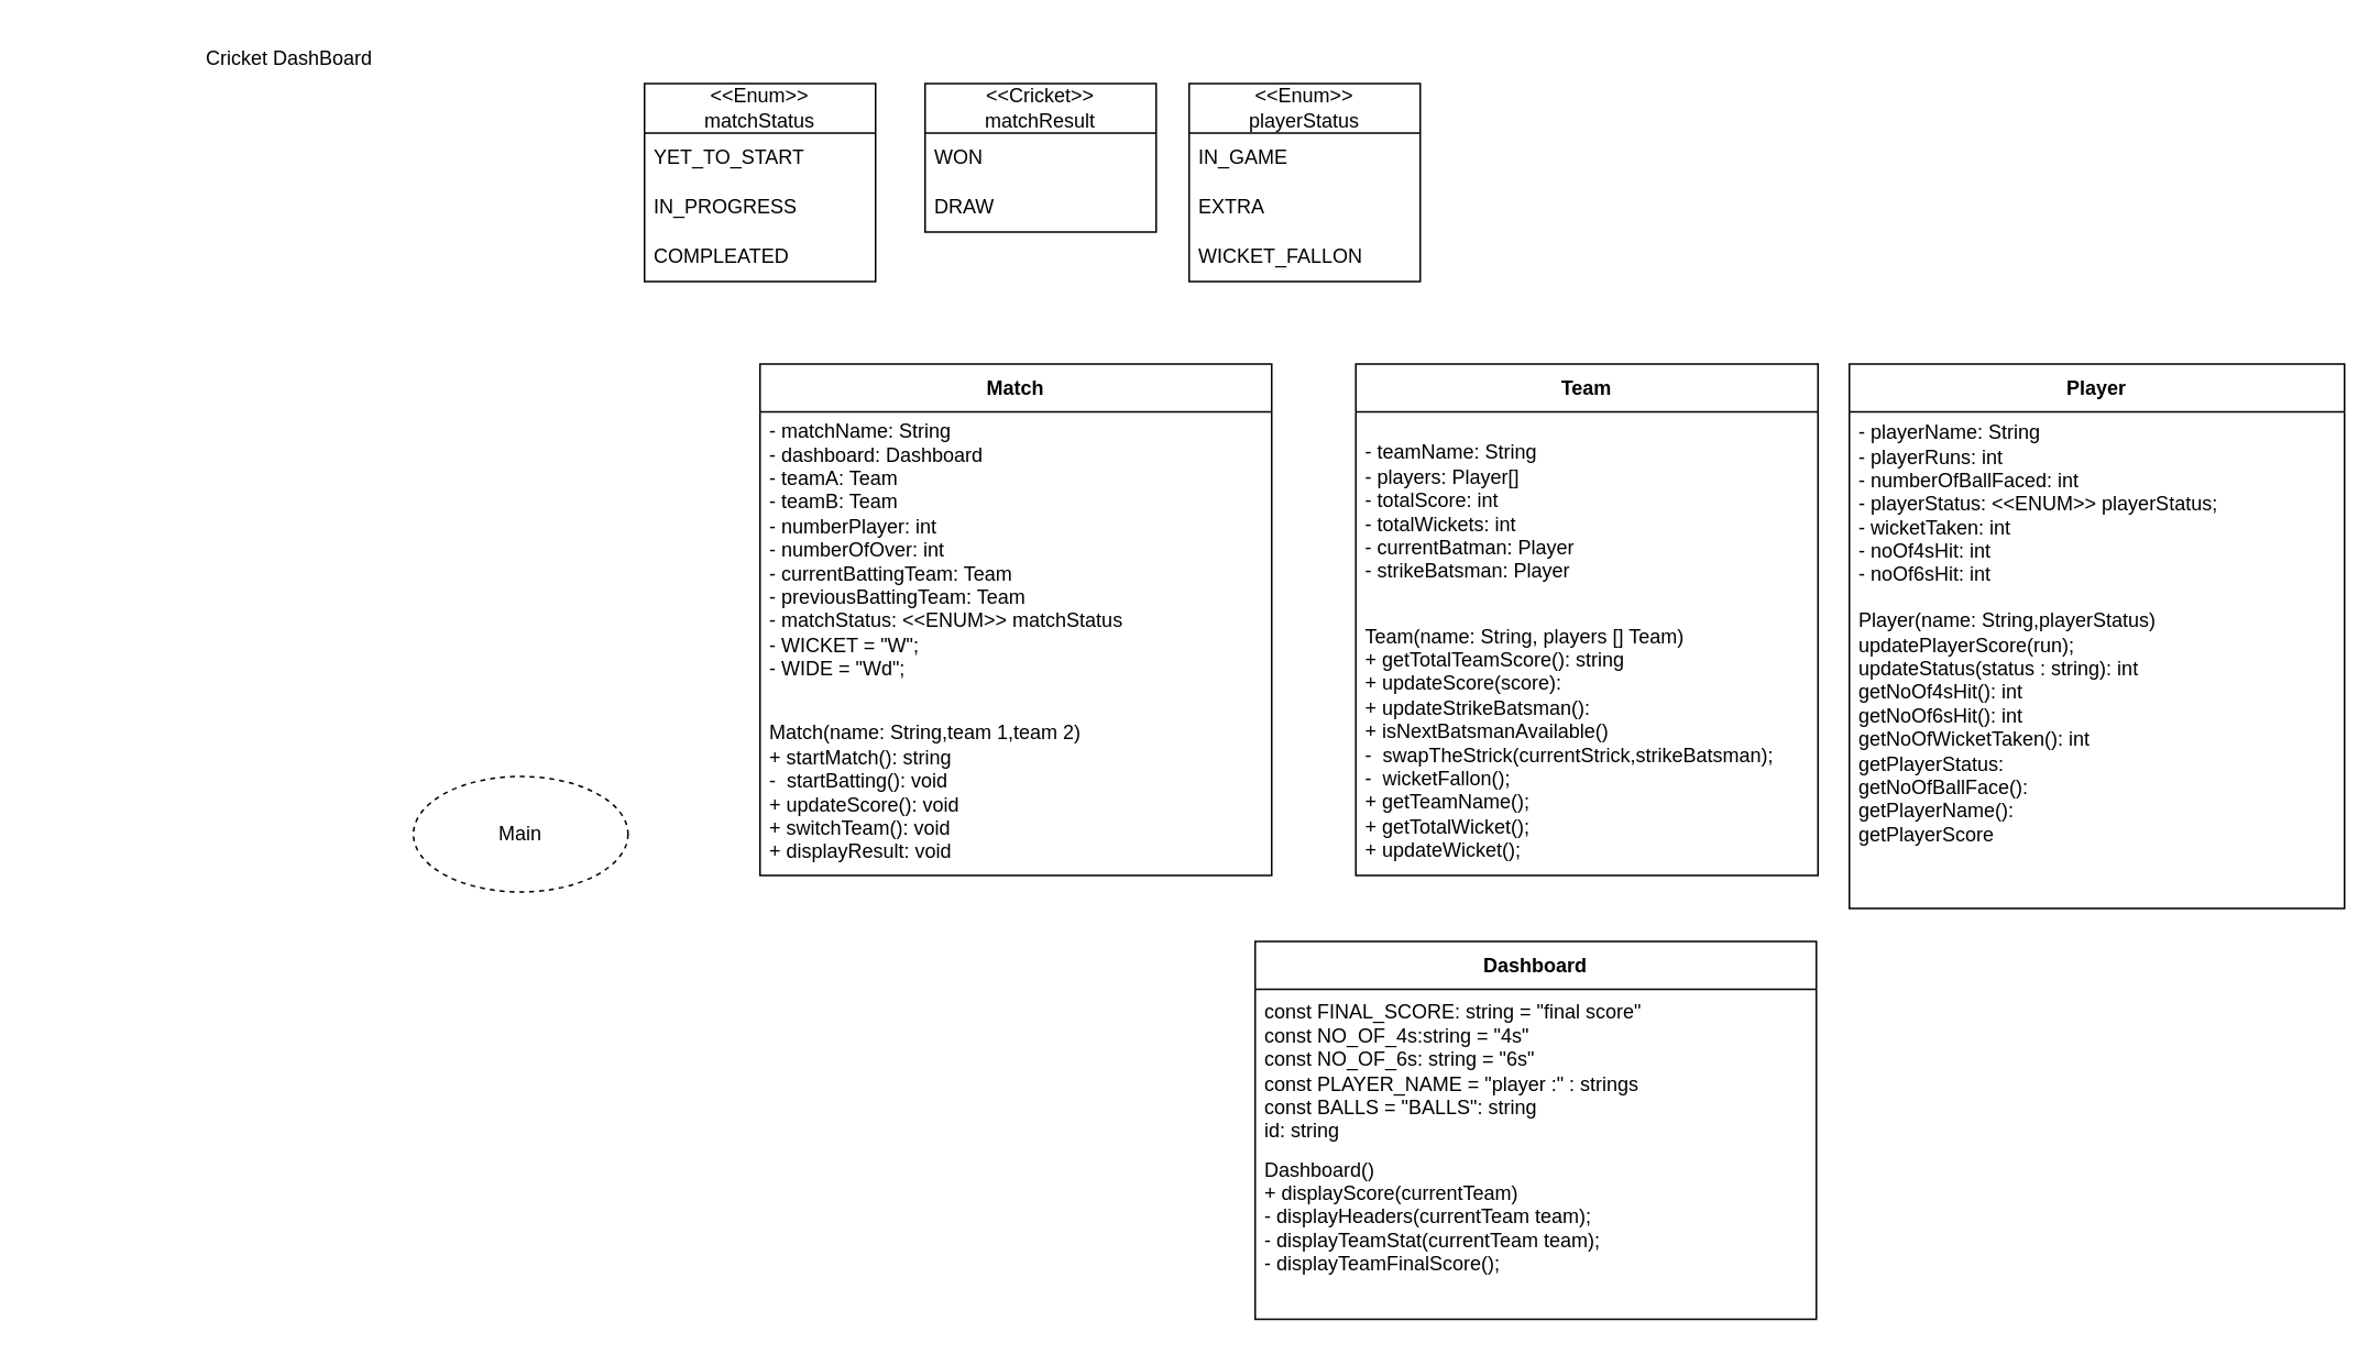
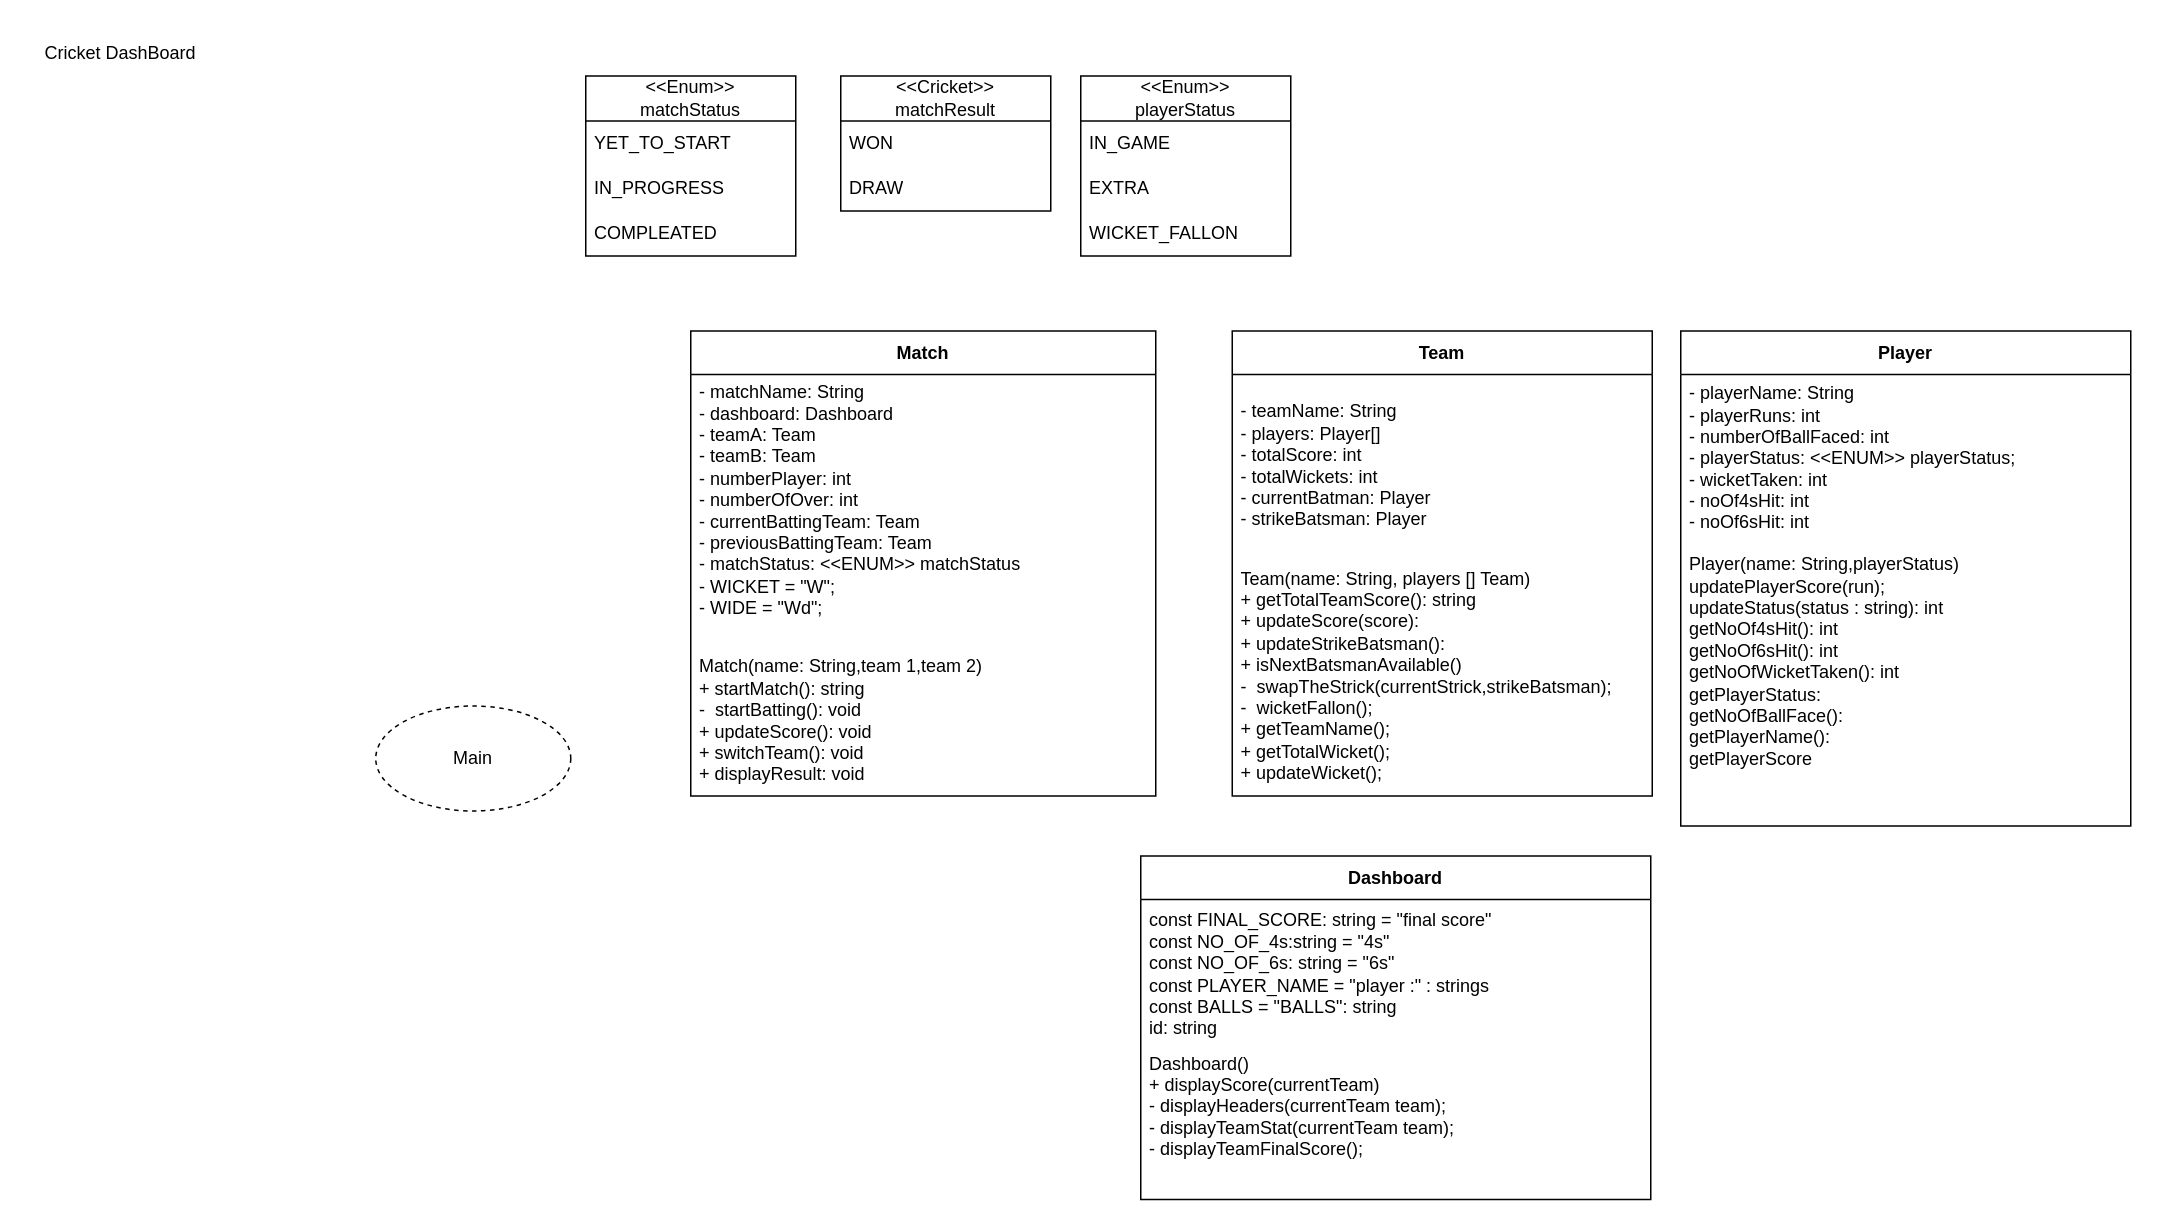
  <mxCell id="0" />
  <mxCell id="1" parent="0" />
- <mxCell id="2" value="Cricket DashBoard" style="text;html=1;strokeColor=none;fillColor=none;align=center;verticalAlign=middle;whiteSpace=wrap;rounded=0;" vertex="1" parent="1"><mxGeometry x="115" y="20" width="120" height="30" as="geometry" /></mxCell>
+ <mxCell id="2" value="Cricket DashBoard" style="text;html=1;strokeColor=none;fillColor=none;align=center;verticalAlign=middle;whiteSpace=wrap;rounded=0;" vertex="1" parent="1"><mxGeometry x="20" y="20" width="120" height="30" as="geometry" /></mxCell>
  <mxCell id="3" value="&lt;div&gt;&amp;lt;&amp;lt;Enum&amp;gt;&amp;gt;&lt;/div&gt;&lt;div&gt;matchStatus&lt;br&gt;&lt;/div&gt;" style="swimlane;fontStyle=0;childLayout=stackLayout;horizontal=1;startSize=30;horizontalStack=0;resizeParent=1;resizeParentMax=0;resizeLast=0;collapsible=1;marginBottom=0;whiteSpace=wrap;html=1;" vertex="1" parent="1"><mxGeometry x="390" y="50" width="140" height="120" as="geometry" /></mxCell>
  <mxCell id="4" value="YET_TO_START" style="text;strokeColor=none;fillColor=none;align=left;verticalAlign=middle;spacingLeft=4;spacingRight=4;overflow=hidden;points=[[0,0.5],[1,0.5]];portConstraint=eastwest;rotatable=0;whiteSpace=wrap;html=1;" vertex="1" parent="3"><mxGeometry y="30" width="140" height="30" as="geometry" /></mxCell>
  <mxCell id="5" value="IN_PROGRESS" style="text;strokeColor=none;fillColor=none;align=left;verticalAlign=middle;spacingLeft=4;spacingRight=4;overflow=hidden;points=[[0,0.5],[1,0.5]];portConstraint=eastwest;rotatable=0;whiteSpace=wrap;html=1;" vertex="1" parent="3"><mxGeometry y="60" width="140" height="30" as="geometry" /></mxCell>
  <mxCell id="6" value="COMPLEATED" style="text;strokeColor=none;fillColor=none;align=left;verticalAlign=middle;spacingLeft=4;spacingRight=4;overflow=hidden;points=[[0,0.5],[1,0.5]];portConstraint=eastwest;rotatable=0;whiteSpace=wrap;html=1;" vertex="1" parent="3"><mxGeometry y="90" width="140" height="30" as="geometry" /></mxCell>
  <mxCell id="7" value="&lt;div&gt;&amp;lt;&amp;lt;Cricket&amp;gt;&amp;gt;&lt;/div&gt;&lt;div&gt;matchResult&lt;br&gt;&lt;/div&gt;" style="swimlane;fontStyle=0;childLayout=stackLayout;horizontal=1;startSize=30;horizontalStack=0;resizeParent=1;resizeParentMax=0;resizeLast=0;collapsible=1;marginBottom=0;whiteSpace=wrap;html=1;" vertex="1" parent="1"><mxGeometry x="560" y="50" width="140" height="90" as="geometry" /></mxCell>
  <mxCell id="8" value="WON" style="text;strokeColor=none;fillColor=none;align=left;verticalAlign=middle;spacingLeft=4;spacingRight=4;overflow=hidden;points=[[0,0.5],[1,0.5]];portConstraint=eastwest;rotatable=0;whiteSpace=wrap;html=1;" vertex="1" parent="7"><mxGeometry y="30" width="140" height="30" as="geometry" /></mxCell>
  <mxCell id="9" value="&lt;div&gt;DRAW&lt;/div&gt;" style="text;strokeColor=none;fillColor=none;align=left;verticalAlign=middle;spacingLeft=4;spacingRight=4;overflow=hidden;points=[[0,0.5],[1,0.5]];portConstraint=eastwest;rotatable=0;whiteSpace=wrap;html=1;" vertex="1" parent="7"><mxGeometry y="60" width="140" height="30" as="geometry" /></mxCell>
  <mxCell id="10" value="Main" style="ellipse;html=1;whiteSpace=wrap;dashed=1;" vertex="1" parent="1"><mxGeometry x="250" y="470" width="130" height="70" as="geometry" /></mxCell>
  <mxCell id="11" value="Match" style="swimlane;fontStyle=1;align=center;verticalAlign=middle;childLayout=stackLayout;horizontal=1;startSize=29;horizontalStack=0;resizeParent=1;resizeParentMax=0;resizeLast=0;collapsible=0;marginBottom=0;html=1;whiteSpace=wrap;" vertex="1" parent="1"><mxGeometry x="460" y="220" width="310" height="310" as="geometry" /></mxCell>
  <mxCell id="12" value="&lt;div align=&quot;left&quot;&gt;&lt;div&gt;- matchName: String&lt;/div&gt;&lt;div&gt;- dashboard: Dashboard&lt;br&gt;&lt;/div&gt;- teamA: Team&lt;br&gt;- teamB: Team&lt;/div&gt;&lt;div align=&quot;left&quot;&gt;- numberPlayer: int&lt;/div&gt;&lt;div align=&quot;left&quot;&gt;- numberOfOver: int&lt;/div&gt;&lt;div align=&quot;left&quot;&gt;- currentBattingTeam: Team&lt;/div&gt;&lt;div align=&quot;left&quot;&gt;- previousBattingTeam: Team&lt;/div&gt;&lt;div align=&quot;left&quot;&gt;- matchStatus: &amp;lt;&amp;lt;ENUM&amp;gt;&amp;gt; matchStatus &lt;br&gt;&lt;/div&gt;&lt;div align=&quot;left&quot;&gt;- WICKET = &quot;W&quot;;&lt;br&gt;- WIDE = &quot;Wd&quot;;&lt;br&gt;&lt;br&gt;&lt;/div&gt;" style="text;html=1;strokeColor=none;fillColor=none;align=left;verticalAlign=middle;spacingLeft=4;spacingRight=4;overflow=hidden;rotatable=0;points=[[0,0.5],[1,0.5]];portConstraint=eastwest;whiteSpace=wrap;" vertex="1" parent="11"><mxGeometry y="29" width="310" height="181" as="geometry" /></mxCell>
  <mxCell id="13" value="&lt;div&gt;Match(name: String,team 1,team 2)&lt;/div&gt;&lt;div&gt;+ startMatch(): string&lt;/div&gt;&lt;div&gt;-&amp;nbsp; startBatting(): void&lt;br&gt;&lt;/div&gt;&lt;div&gt;+ updateScore(): void&lt;/div&gt;&lt;div&gt;+ switchTeam(): void&lt;/div&gt;&lt;div&gt;+ displayResult: void&lt;br&gt;&lt;/div&gt;" style="text;html=1;strokeColor=none;fillColor=none;align=left;verticalAlign=middle;spacingLeft=4;spacingRight=4;overflow=hidden;rotatable=0;points=[[0,0.5],[1,0.5]];portConstraint=eastwest;whiteSpace=wrap;" vertex="1" parent="11"><mxGeometry y="210" width="310" height="100" as="geometry" /></mxCell>
  <mxCell id="14" value="Team" style="swimlane;fontStyle=1;align=center;verticalAlign=middle;childLayout=stackLayout;horizontal=1;startSize=29;horizontalStack=0;resizeParent=1;resizeParentMax=0;resizeLast=0;collapsible=0;marginBottom=0;html=1;whiteSpace=wrap;" vertex="1" parent="1"><mxGeometry x="821" y="220" width="280" height="310" as="geometry" /></mxCell>
  <mxCell id="15" value="&lt;div align=&quot;left&quot;&gt;&lt;div&gt;- teamName: String &lt;br&gt;&lt;/div&gt;- players: Player[]&lt;/div&gt;&lt;div align=&quot;left&quot;&gt;- totalScore: int&lt;/div&gt;&lt;div align=&quot;left&quot;&gt;- totalWickets: int&lt;/div&gt;&lt;div align=&quot;left&quot;&gt;- currentBatman: Player&lt;/div&gt;&lt;div align=&quot;left&quot;&gt;- strikeBatsman: Player &lt;br&gt;&lt;/div&gt;" style="text;html=1;strokeColor=none;fillColor=none;align=left;verticalAlign=middle;spacingLeft=4;spacingRight=4;overflow=hidden;rotatable=0;points=[[0,0.5],[1,0.5]];portConstraint=eastwest;whiteSpace=wrap;" vertex="1" parent="14"><mxGeometry y="29" width="280" height="121" as="geometry" /></mxCell>
  <mxCell id="16" value="&lt;div&gt;Team(name: String, players [] Team)&lt;/div&gt;&lt;div&gt;+ getTotalTeamScore(): string&lt;br&gt;&lt;/div&gt;&lt;div&gt;+ updateScore(score):&lt;/div&gt;&lt;div&gt;+ updateStrikeBatsman():&lt;/div&gt;&lt;div&gt;+ isNextBatsmanAvailable()&lt;br&gt;&lt;/div&gt;&lt;div&gt;-&amp;nbsp; swapTheStrick(currentStrick,strikeBatsman);&lt;/div&gt;&lt;div&gt;-&amp;nbsp; wicketFallon();&lt;/div&gt;&lt;div&gt;+ getTeamName();&lt;/div&gt;&lt;div&gt;+ getTotalWicket();&lt;/div&gt;&lt;div&gt;+ updateWicket();&lt;br&gt;&lt;/div&gt;" style="text;html=1;strokeColor=none;fillColor=none;align=left;verticalAlign=middle;spacingLeft=4;spacingRight=4;overflow=hidden;rotatable=0;points=[[0,0.5],[1,0.5]];portConstraint=eastwest;whiteSpace=wrap;" vertex="1" parent="14"><mxGeometry y="150" width="280" height="160" as="geometry" /></mxCell>
  <mxCell id="17" value="Player" style="swimlane;fontStyle=1;align=center;verticalAlign=middle;childLayout=stackLayout;horizontal=1;startSize=29;horizontalStack=0;resizeParent=1;resizeParentMax=0;resizeLast=0;collapsible=0;marginBottom=0;html=1;whiteSpace=wrap;" vertex="1" parent="1"><mxGeometry x="1120" y="220" width="300" height="330" as="geometry" /></mxCell>
  <mxCell id="18" value="&lt;div align=&quot;left&quot;&gt;&lt;div&gt;- playerName: String &lt;br&gt;&lt;/div&gt;- playerRuns: int&lt;/div&gt;&lt;div align=&quot;left&quot;&gt;- numberOfBallFaced: int&lt;br&gt;&lt;/div&gt;&lt;div align=&quot;left&quot;&gt;- playerStatus: &amp;lt;&amp;lt;ENUM&amp;gt;&amp;gt; playerStatus;&lt;/div&gt;&lt;div align=&quot;left&quot;&gt;- wicketTaken: int&lt;/div&gt;&lt;div align=&quot;left&quot;&gt;- noOf4sHit: int&lt;/div&gt;&lt;div align=&quot;left&quot;&gt;- noOf6sHit: int&lt;br&gt;&lt;/div&gt;" style="text;html=1;strokeColor=none;fillColor=none;align=left;verticalAlign=middle;spacingLeft=4;spacingRight=4;overflow=hidden;rotatable=0;points=[[0,0.5],[1,0.5]];portConstraint=eastwest;whiteSpace=wrap;" vertex="1" parent="17"><mxGeometry y="29" width="300" height="111" as="geometry" /></mxCell>
  <mxCell id="19" value="&lt;div&gt;Player(name: String,playerStatus)&lt;/div&gt;&lt;div&gt;updatePlayerScore(run);&lt;/div&gt;&lt;div&gt;updateStatus(status : string): int&lt;br&gt;&lt;/div&gt;&lt;div&gt;getNoOf4sHit(): int&lt;br&gt;&lt;/div&gt;&lt;div&gt;getNoOf6sHit(): int&lt;br&gt;&lt;/div&gt;&lt;div&gt;getNoOfWicketTaken(): int&lt;/div&gt;&lt;div&gt;getPlayerStatus:&lt;/div&gt;&lt;div&gt;getNoOfBallFace():&lt;/div&gt;&lt;div&gt;getPlayerName():&lt;/div&gt;&lt;div&gt;getPlayerScore&lt;br&gt;&lt;/div&gt;&lt;div&gt;&lt;br&gt;&lt;/div&gt;&lt;div&gt;&lt;br&gt;&lt;/div&gt;" style="text;html=1;strokeColor=none;fillColor=none;align=left;verticalAlign=middle;spacingLeft=4;spacingRight=4;overflow=hidden;rotatable=0;points=[[0,0.5],[1,0.5]];portConstraint=eastwest;whiteSpace=wrap;" vertex="1" parent="17"><mxGeometry y="140" width="300" height="190" as="geometry" /></mxCell>
  <mxCell id="20" value="&lt;div&gt;&amp;lt;&amp;lt;Enum&amp;gt;&amp;gt;&lt;/div&gt;&lt;div&gt;playerStatus&lt;br&gt;&lt;/div&gt;" style="swimlane;fontStyle=0;childLayout=stackLayout;horizontal=1;startSize=30;horizontalStack=0;resizeParent=1;resizeParentMax=0;resizeLast=0;collapsible=1;marginBottom=0;whiteSpace=wrap;html=1;" vertex="1" parent="1"><mxGeometry x="720" y="50" width="140" height="120" as="geometry" /></mxCell>
  <mxCell id="21" value="IN_GAME" style="text;strokeColor=none;fillColor=none;align=left;verticalAlign=middle;spacingLeft=4;spacingRight=4;overflow=hidden;points=[[0,0.5],[1,0.5]];portConstraint=eastwest;rotatable=0;whiteSpace=wrap;html=1;" vertex="1" parent="20"><mxGeometry y="30" width="140" height="30" as="geometry" /></mxCell>
  <mxCell id="22" value="EXTRA" style="text;strokeColor=none;fillColor=none;align=left;verticalAlign=middle;spacingLeft=4;spacingRight=4;overflow=hidden;points=[[0,0.5],[1,0.5]];portConstraint=eastwest;rotatable=0;whiteSpace=wrap;html=1;" vertex="1" parent="20"><mxGeometry y="60" width="140" height="30" as="geometry" /></mxCell>
  <mxCell id="23" value="WICKET_FALLON" style="text;strokeColor=none;fillColor=none;align=left;verticalAlign=middle;spacingLeft=4;spacingRight=4;overflow=hidden;points=[[0,0.5],[1,0.5]];portConstraint=eastwest;rotatable=0;whiteSpace=wrap;html=1;" vertex="1" parent="20"><mxGeometry y="90" width="140" height="30" as="geometry" /></mxCell>
  <mxCell id="24" value="Dashboard" style="swimlane;fontStyle=1;align=center;verticalAlign=middle;childLayout=stackLayout;horizontal=1;startSize=29;horizontalStack=0;resizeParent=1;resizeParentMax=0;resizeLast=0;collapsible=0;marginBottom=0;html=1;whiteSpace=wrap;" vertex="1" parent="1"><mxGeometry x="760" y="570" width="340" height="229" as="geometry" /></mxCell>
  <mxCell id="25" value="&lt;div&gt;const FINAL_SCORE: string = &quot;final score&quot;&lt;br&gt;&lt;/div&gt;&lt;div&gt;const NO_OF_4s:string = &quot;4s&quot;&lt;/div&gt;&lt;div&gt;const NO_OF_6s: string = &quot;6s&quot;&lt;/div&gt;&lt;div&gt;const PLAYER_NAME = &quot;player :&quot; : strings&lt;/div&gt;&lt;div&gt;const BALLS = &quot;BALLS&quot;: string&lt;/div&gt;&lt;div&gt;id: string&lt;br&gt;&lt;/div&gt;" style="text;html=1;strokeColor=none;fillColor=none;align=left;verticalAlign=middle;spacingLeft=4;spacingRight=4;overflow=hidden;rotatable=0;points=[[0,0.5],[1,0.5]];portConstraint=eastwest;whiteSpace=wrap;" vertex="1" parent="24"><mxGeometry y="29" width="340" height="100" as="geometry" /></mxCell>
  <mxCell id="26" value="&lt;div&gt;Dashboard()&lt;/div&gt;&lt;div&gt;+ displayScore(currentTeam)&lt;/div&gt;&lt;div&gt;- displayHeaders(currentTeam team);&lt;/div&gt;&lt;div&gt;- displayTeamStat(currentTeam team);&lt;/div&gt;&lt;div&gt;- displayTeamFinalScore();&lt;br&gt;&lt;/div&gt;&lt;div&gt;&lt;br&gt;&lt;/div&gt;&lt;div&gt;&lt;br&gt;&lt;/div&gt;" style="text;html=1;strokeColor=none;fillColor=none;align=left;verticalAlign=middle;spacingLeft=4;spacingRight=4;overflow=hidden;rotatable=0;points=[[0,0.5],[1,0.5]];portConstraint=eastwest;whiteSpace=wrap;" vertex="1" parent="24"><mxGeometry y="129" width="340" height="100" as="geometry" /></mxCell>
